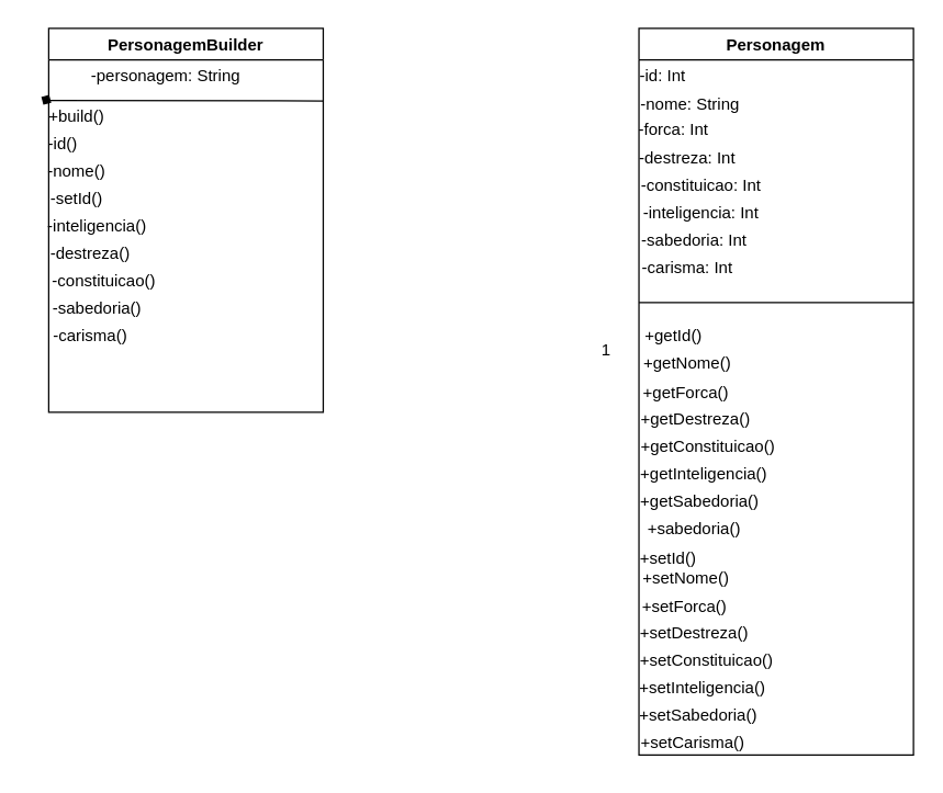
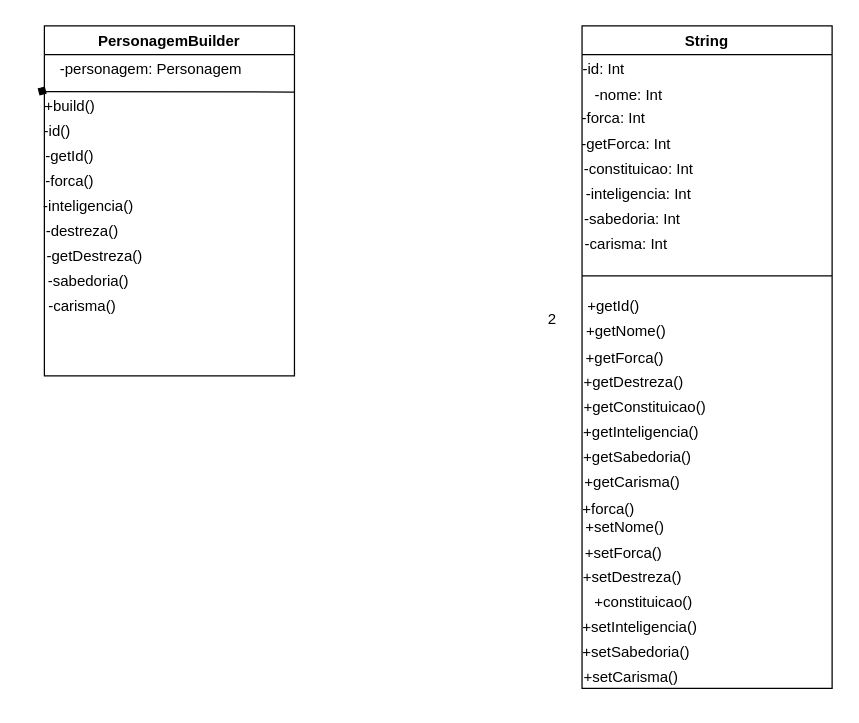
  <mxCell id="0" />
  <mxCell id="1" parent="0" />
  <mxCell id="2" value="PersonagemBuilder" style="swimlane;" vertex="1" parent="1"><mxGeometry x="35" y="20" width="200" height="280" as="geometry" /></mxCell>
- <mxCell id="3" value="-personagem: String" style="text;html=1;align=center;verticalAlign=middle;resizable=0;points=[];autosize=1;strokeColor=none;fillColor=none;" vertex="1" parent="2"><mxGeometry y="20" width="170" height="30" as="geometry" /></mxCell>
+ <mxCell id="3" value="-personagem: Personagem" style="text;html=1;align=center;verticalAlign=middle;resizable=0;points=[];autosize=1;strokeColor=none;fillColor=none;" vertex="1" parent="2"><mxGeometry y="20" width="170" height="30" as="geometry" /></mxCell>
  <mxCell id="4" value="-id()" style="text;html=1;align=center;verticalAlign=middle;resizable=0;points=[];autosize=1;strokeColor=none;fillColor=none;" vertex="1" parent="2"><mxGeometry x="-10" y="70" width="40" height="30" as="geometry" /></mxCell>
- <mxCell id="5" value="-nome()" style="text;html=1;align=center;verticalAlign=middle;resizable=0;points=[];autosize=1;strokeColor=none;fillColor=none;" vertex="1" parent="2"><mxGeometry x="-15" y="90" width="70" height="30" as="geometry" /></mxCell>
- <mxCell id="6" value="-setId()" style="text;html=1;align=center;verticalAlign=middle;resizable=0;points=[];autosize=1;strokeColor=none;fillColor=none;" vertex="1" parent="2"><mxGeometry x="-10" y="110" width="60" height="30" as="geometry" /></mxCell>
+ <mxCell id="5" value="-getId()" style="text;html=1;align=center;verticalAlign=middle;resizable=0;points=[];autosize=1;strokeColor=none;fillColor=none;" vertex="1" parent="2"><mxGeometry x="-15" y="90" width="70" height="30" as="geometry" /></mxCell>
+ <mxCell id="6" value="-forca()" style="text;html=1;align=center;verticalAlign=middle;resizable=0;points=[];autosize=1;strokeColor=none;fillColor=none;" vertex="1" parent="2"><mxGeometry x="-10" y="110" width="60" height="30" as="geometry" /></mxCell>
  <mxCell id="7" value="-destreza()" style="text;html=1;align=center;verticalAlign=middle;resizable=0;points=[];autosize=1;strokeColor=none;fillColor=none;" vertex="1" parent="2"><mxGeometry x="-10" y="150" width="80" height="30" as="geometry" /></mxCell>
  <mxCell id="8" value="-inteligencia()" style="text;html=1;align=center;verticalAlign=middle;resizable=0;points=[];autosize=1;strokeColor=none;fillColor=none;" vertex="1" parent="2"><mxGeometry x="-15" y="130" width="100" height="30" as="geometry" /></mxCell>
- <mxCell id="9" value="-constituicao()" style="text;html=1;align=center;verticalAlign=middle;resizable=0;points=[];autosize=1;strokeColor=none;fillColor=none;" vertex="1" parent="2"><mxGeometry x="-10" y="170" width="100" height="30" as="geometry" /></mxCell>
+ <mxCell id="9" value="-getDestreza()" style="text;html=1;align=center;verticalAlign=middle;resizable=0;points=[];autosize=1;strokeColor=none;fillColor=none;" vertex="1" parent="2"><mxGeometry x="-10" y="170" width="100" height="30" as="geometry" /></mxCell>
  <mxCell id="10" value="-sabedoria()" style="text;html=1;align=center;verticalAlign=middle;resizable=0;points=[];autosize=1;strokeColor=none;fillColor=none;" vertex="1" parent="2"><mxGeometry x="-10" y="190" width="90" height="30" as="geometry" /></mxCell>
  <mxCell id="11" value="-carisma()" style="text;html=1;align=center;verticalAlign=middle;resizable=0;points=[];autosize=1;strokeColor=none;fillColor=none;" vertex="1" parent="2"><mxGeometry x="-10" y="210" width="80" height="30" as="geometry" /></mxCell>
  <mxCell id="12" value="" style="endArrow=none;html=1;exitX=-0.008;exitY=1.086;exitDx=0;exitDy=0;exitPerimeter=0;startArrow=none;" edge="1" parent="1" source="3"><mxGeometry width="50" height="50" relative="1" as="geometry"><mxPoint x="125" y="130" as="sourcePoint" /><mxPoint x="235" y="73" as="targetPoint" /></mxGeometry></mxCell>
  <mxCell id="13" value="+build()" style="text;html=1;align=center;verticalAlign=middle;resizable=0;points=[];autosize=1;strokeColor=none;fillColor=none;" vertex="1" parent="1"><mxGeometry x="25" y="70" width="60" height="30" as="geometry" /></mxCell>
  <mxCell id="14" value="" style="endArrow=diamond;html=1;exitX=0.008;exitY=1.133;exitDx=0;exitDy=0;exitPerimeter=0;" edge="1" parent="1" source="3" target="13"><mxGeometry width="50" height="50" relative="1" as="geometry"><mxPoint x="36.36" y="73.99" as="sourcePoint" /><mxPoint x="235" y="74" as="targetPoint" /></mxGeometry></mxCell>
- <mxCell id="15" value="Personagem" style="swimlane;" vertex="1" parent="1"><mxGeometry x="465" y="20" width="200" height="530" as="geometry" /></mxCell>
+ <mxCell id="15" value="String" style="swimlane;" vertex="1" parent="1"><mxGeometry x="465" y="20" width="200" height="530" as="geometry" /></mxCell>
  <mxCell id="16" value="-id: Int" style="text;html=1;align=center;verticalAlign=middle;resizable=0;points=[];autosize=1;strokeColor=none;fillColor=none;" vertex="1" parent="15"><mxGeometry x="-13" y="20" width="60" height="30" as="geometry" /></mxCell>
- <mxCell id="17" value="-nome: String" style="text;html=1;align=center;verticalAlign=middle;resizable=0;points=[];autosize=1;strokeColor=none;fillColor=none;" vertex="1" parent="15"><mxGeometry x="-13" y="41" width="100" height="30" as="geometry" /></mxCell>
+ <mxCell id="17" value="-nome: Int" style="text;html=1;align=center;verticalAlign=middle;resizable=0;points=[];autosize=1;strokeColor=none;fillColor=none;" vertex="1" parent="15"><mxGeometry x="-13" y="41" width="100" height="30" as="geometry" /></mxCell>
  <mxCell id="18" value="-forca: Int" style="text;html=1;align=center;verticalAlign=middle;resizable=0;points=[];autosize=1;strokeColor=none;fillColor=none;" vertex="1" parent="15"><mxGeometry x="-10" y="59" width="70" height="30" as="geometry" /></mxCell>
- <mxCell id="19" value="-destreza: Int" style="text;html=1;align=center;verticalAlign=middle;resizable=0;points=[];autosize=1;strokeColor=none;fillColor=none;" vertex="1" parent="15"><mxGeometry x="-10" y="80" width="90" height="30" as="geometry" /></mxCell>
+ <mxCell id="19" value="-getForca: Int" style="text;html=1;align=center;verticalAlign=middle;resizable=0;points=[];autosize=1;strokeColor=none;fillColor=none;" vertex="1" parent="15"><mxGeometry x="-10" y="80" width="90" height="30" as="geometry" /></mxCell>
  <mxCell id="20" value="-constituicao: Int" style="text;html=1;align=center;verticalAlign=middle;resizable=0;points=[];autosize=1;strokeColor=none;fillColor=none;" vertex="1" parent="15"><mxGeometry x="-10" y="100" width="110" height="30" as="geometry" /></mxCell>
  <mxCell id="21" value="-inteligencia: Int" style="text;html=1;align=center;verticalAlign=middle;resizable=0;points=[];autosize=1;strokeColor=none;fillColor=none;" vertex="1" parent="15"><mxGeometry x="-10" y="120" width="110" height="30" as="geometry" /></mxCell>
  <mxCell id="22" value="-sabedoria: Int" style="text;html=1;align=center;verticalAlign=middle;resizable=0;points=[];autosize=1;strokeColor=none;fillColor=none;" vertex="1" parent="15"><mxGeometry x="-10" y="140" width="100" height="30" as="geometry" /></mxCell>
  <mxCell id="23" value="-carisma: Int" style="text;html=1;align=center;verticalAlign=middle;resizable=0;points=[];autosize=1;strokeColor=none;fillColor=none;" vertex="1" parent="15"><mxGeometry x="-10" y="160" width="90" height="30" as="geometry" /></mxCell>
  <mxCell id="24" value="+getId()" style="text;html=1;align=center;verticalAlign=middle;resizable=0;points=[];autosize=1;strokeColor=none;fillColor=none;" vertex="1" parent="15"><mxGeometry x="-10" y="210" width="70" height="30" as="geometry" /></mxCell>
  <mxCell id="25" value="+getNome()" style="text;html=1;align=center;verticalAlign=middle;resizable=0;points=[];autosize=1;strokeColor=none;fillColor=none;" vertex="1" parent="15"><mxGeometry x="-10" y="230" width="90" height="30" as="geometry" /></mxCell>
  <mxCell id="26" value="+getForca()" style="text;html=1;align=center;verticalAlign=middle;resizable=0;points=[];autosize=1;strokeColor=none;fillColor=none;" vertex="1" parent="15"><mxGeometry x="-11" y="251" width="90" height="30" as="geometry" /></mxCell>
  <mxCell id="27" value="+getDestreza()" style="text;html=1;align=center;verticalAlign=middle;resizable=0;points=[];autosize=1;strokeColor=none;fillColor=none;" vertex="1" parent="15"><mxGeometry x="-9" y="270" width="100" height="30" as="geometry" /></mxCell>
  <mxCell id="28" value="+getConstituicao()" style="text;html=1;align=center;verticalAlign=middle;resizable=0;points=[];autosize=1;strokeColor=none;fillColor=none;" vertex="1" parent="15"><mxGeometry x="-10" y="290" width="120" height="30" as="geometry" /></mxCell>
  <mxCell id="29" value="+getInteligencia()" style="text;html=1;align=center;verticalAlign=middle;resizable=0;points=[];autosize=1;strokeColor=none;fillColor=none;" vertex="1" parent="15"><mxGeometry x="-13" y="310" width="120" height="30" as="geometry" /></mxCell>
- <mxCell id="30" value="+sabedoria()" style="text;html=1;align=center;verticalAlign=middle;resizable=0;points=[];autosize=1;strokeColor=none;fillColor=none;" vertex="1" parent="15"><mxGeometry x="-10" y="350" width="100" height="30" as="geometry" /></mxCell>
+ <mxCell id="30" value="+getCarisma()" style="text;html=1;align=center;verticalAlign=middle;resizable=0;points=[];autosize=1;strokeColor=none;fillColor=none;" vertex="1" parent="15"><mxGeometry x="-10" y="350" width="100" height="30" as="geometry" /></mxCell>
  <mxCell id="31" value="+getSabedoria()" style="text;html=1;align=center;verticalAlign=middle;resizable=0;points=[];autosize=1;strokeColor=none;fillColor=none;" vertex="1" parent="15"><mxGeometry x="-11" y="330" width="110" height="30" as="geometry" /></mxCell>
  <mxCell id="32" value="" style="endArrow=none;html=1;" edge="1" parent="1"><mxGeometry width="50" height="50" relative="1" as="geometry"><mxPoint x="465" y="220" as="sourcePoint" /><mxPoint x="665" y="220" as="targetPoint" /></mxGeometry></mxCell>
- <mxCell id="33" value="+setId()" style="text;html=1;align=center;verticalAlign=middle;resizable=0;points=[];autosize=1;strokeColor=none;fillColor=none;" vertex="1" parent="1"><mxGeometry x="456" y="392" width="60" height="30" as="geometry" /></mxCell>
+ <mxCell id="33" value="+forca()" style="text;html=1;align=center;verticalAlign=middle;resizable=0;points=[];autosize=1;strokeColor=none;fillColor=none;" vertex="1" parent="1"><mxGeometry x="456" y="392" width="60" height="30" as="geometry" /></mxCell>
  <mxCell id="34" value="+setNome()" style="text;html=1;align=center;verticalAlign=middle;resizable=0;points=[];autosize=1;strokeColor=none;fillColor=none;" vertex="1" parent="1"><mxGeometry x="454" y="406" width="90" height="30" as="geometry" /></mxCell>
  <mxCell id="35" value="+setForca()" style="text;html=1;align=center;verticalAlign=middle;resizable=0;points=[];autosize=1;strokeColor=none;fillColor=none;" vertex="1" parent="1"><mxGeometry x="453" y="427" width="90" height="30" as="geometry" /></mxCell>
  <mxCell id="36" value="+setDestreza()" style="text;html=1;align=center;verticalAlign=middle;resizable=0;points=[];autosize=1;strokeColor=none;fillColor=none;" vertex="1" parent="1"><mxGeometry x="455" y="446" width="100" height="30" as="geometry" /></mxCell>
- <mxCell id="37" value="+setConstituicao()" style="text;html=1;align=center;verticalAlign=middle;resizable=0;points=[];autosize=1;strokeColor=none;fillColor=none;" vertex="1" parent="1"><mxGeometry x="454" y="466" width="120" height="30" as="geometry" /></mxCell>
+ <mxCell id="37" value="+constituicao()" style="text;html=1;align=center;verticalAlign=middle;resizable=0;points=[];autosize=1;strokeColor=none;fillColor=none;" vertex="1" parent="1"><mxGeometry x="454" y="466" width="120" height="30" as="geometry" /></mxCell>
  <mxCell id="38" value="+setInteligencia()" style="text;html=1;align=center;verticalAlign=middle;resizable=0;points=[];autosize=1;strokeColor=none;fillColor=none;" vertex="1" parent="1"><mxGeometry x="451" y="486" width="120" height="30" as="geometry" /></mxCell>
  <mxCell id="39" value="+setCarisma()" style="text;html=1;align=center;verticalAlign=middle;resizable=0;points=[];autosize=1;strokeColor=none;fillColor=none;" vertex="1" parent="1"><mxGeometry x="454" y="526" width="100" height="30" as="geometry" /></mxCell>
  <mxCell id="40" value="+setSabedoria()" style="text;html=1;align=center;verticalAlign=middle;resizable=0;points=[];autosize=1;strokeColor=none;fillColor=none;" vertex="1" parent="1"><mxGeometry x="453" y="506" width="110" height="30" as="geometry" /></mxCell>
- <mxCell id="41" value="1" style="text;html=1;align=center;verticalAlign=middle;resizable=0;points=[];autosize=1;strokeColor=none;fillColor=none;" vertex="1" parent="1"><mxGeometry x="426" y="240" width="30" height="30" as="geometry" /></mxCell>
+ <mxCell id="41" value="2" style="text;html=1;align=center;verticalAlign=middle;resizable=0;points=[];autosize=1;strokeColor=none;fillColor=none;" vertex="1" parent="1"><mxGeometry x="426" y="240" width="30" height="30" as="geometry" /></mxCell>
